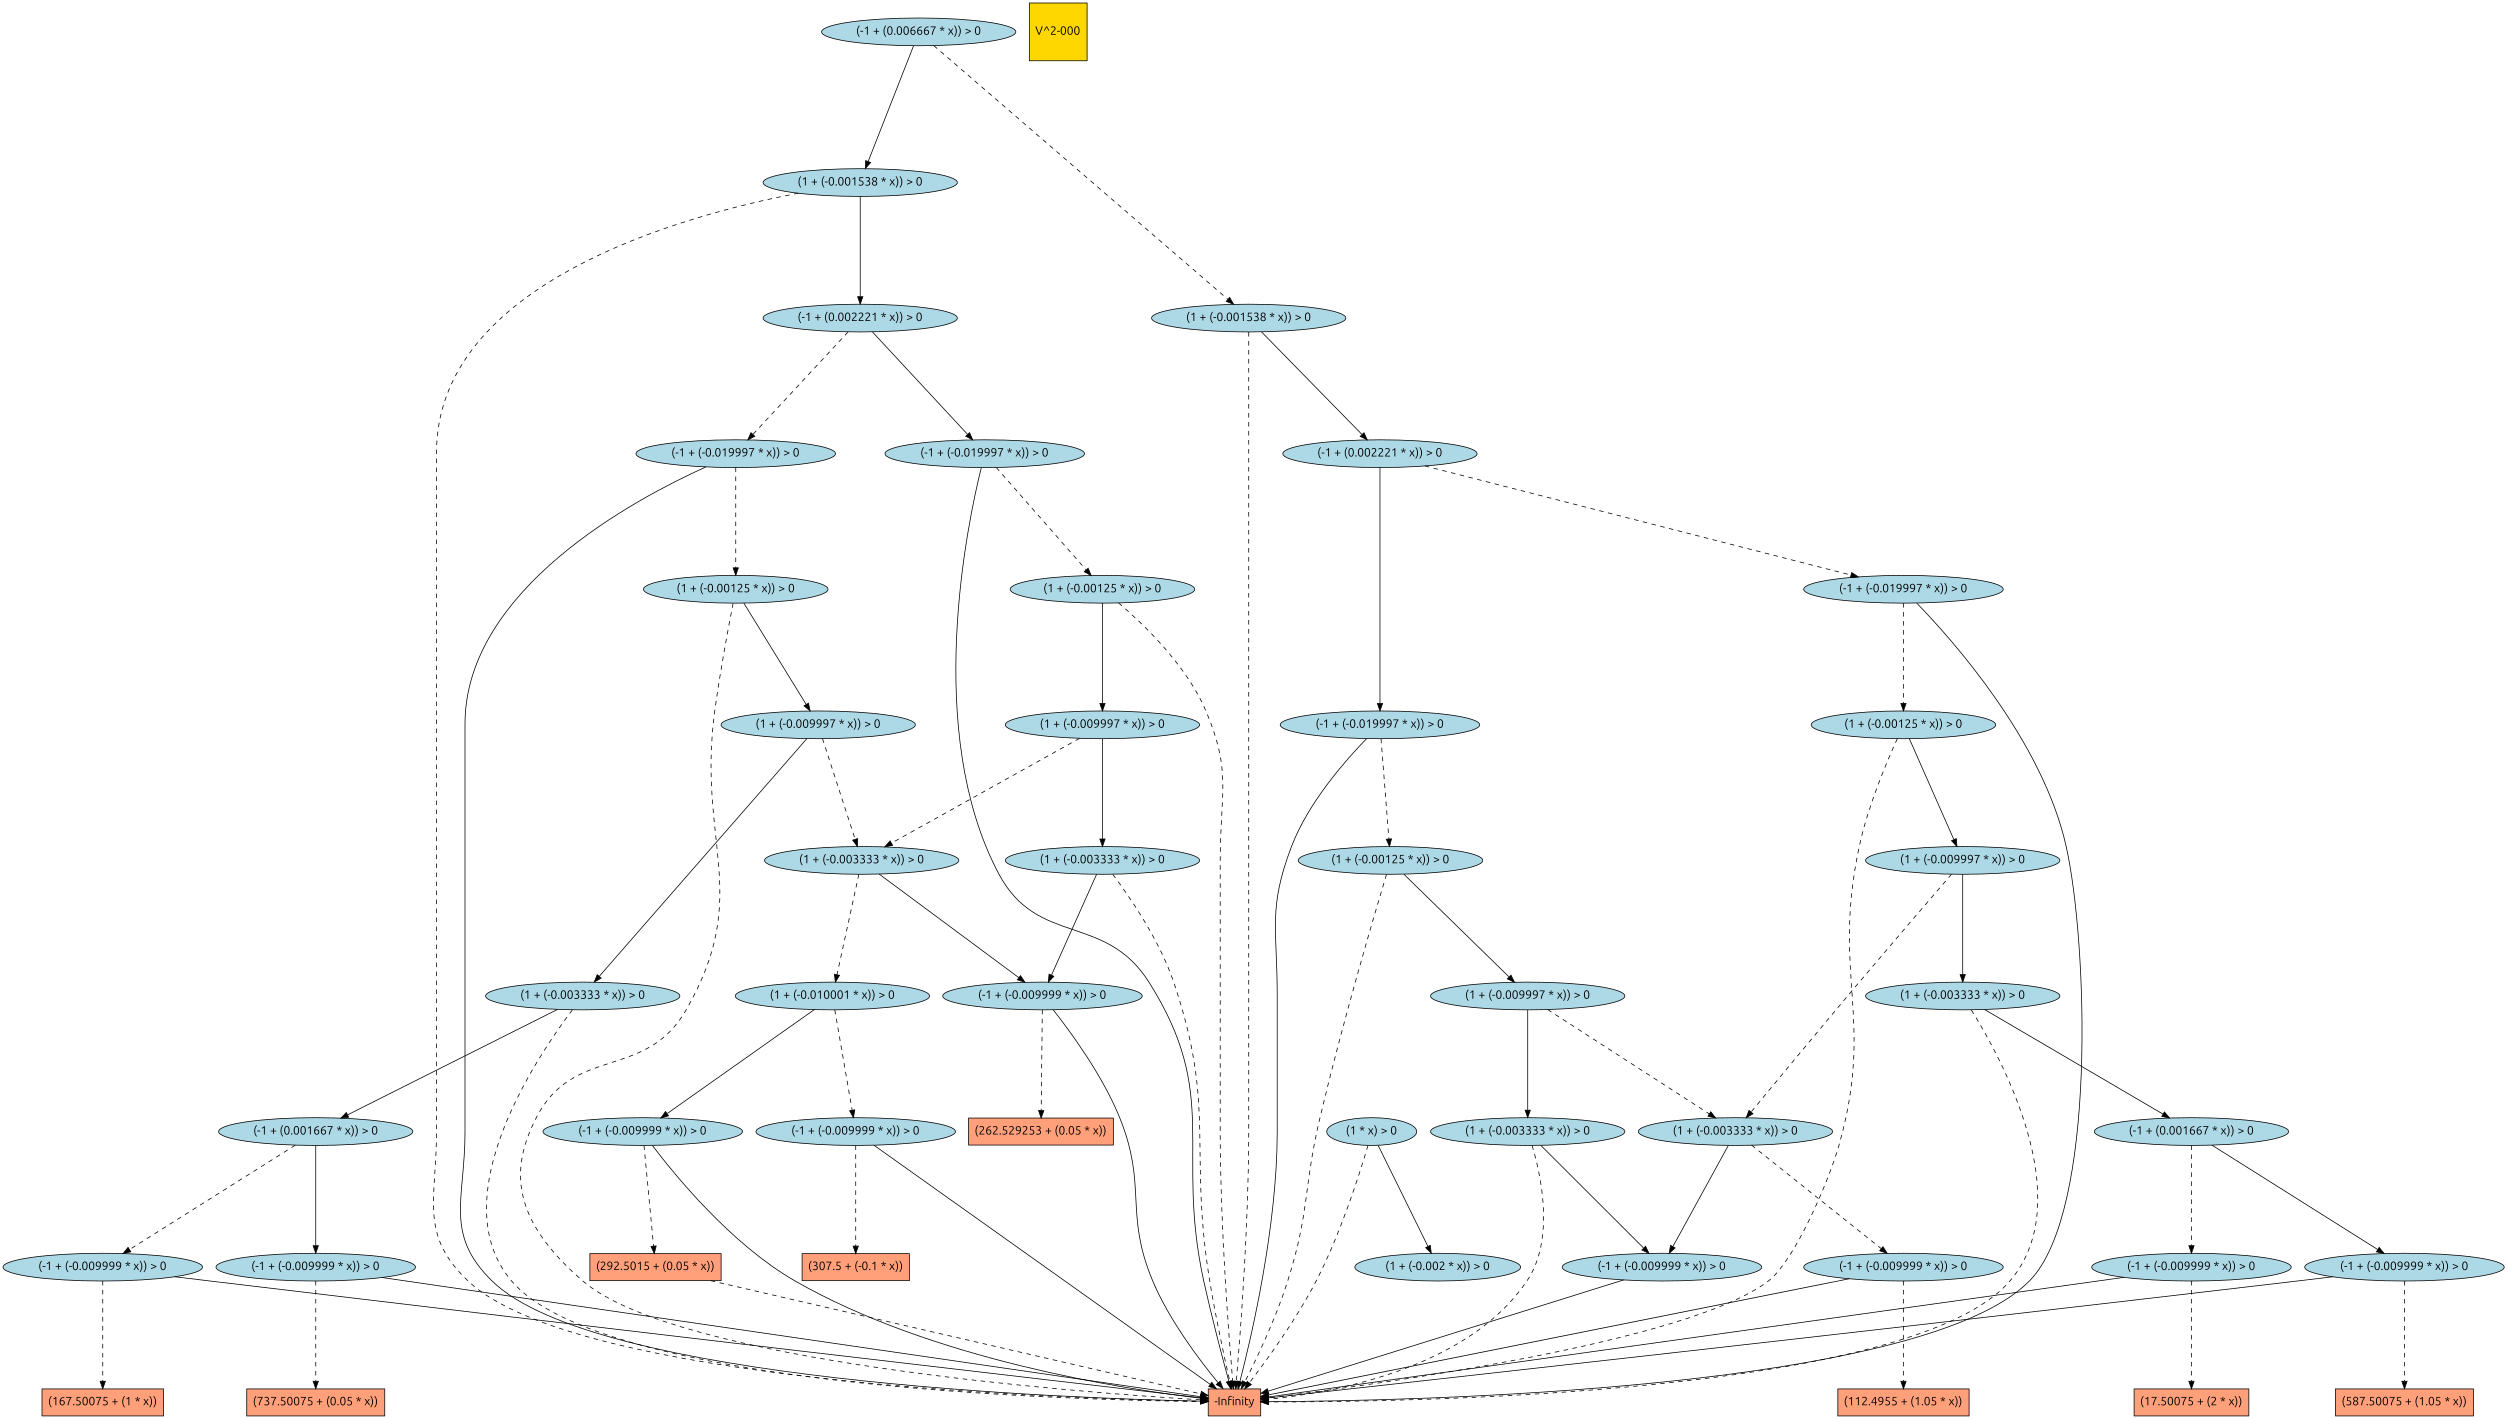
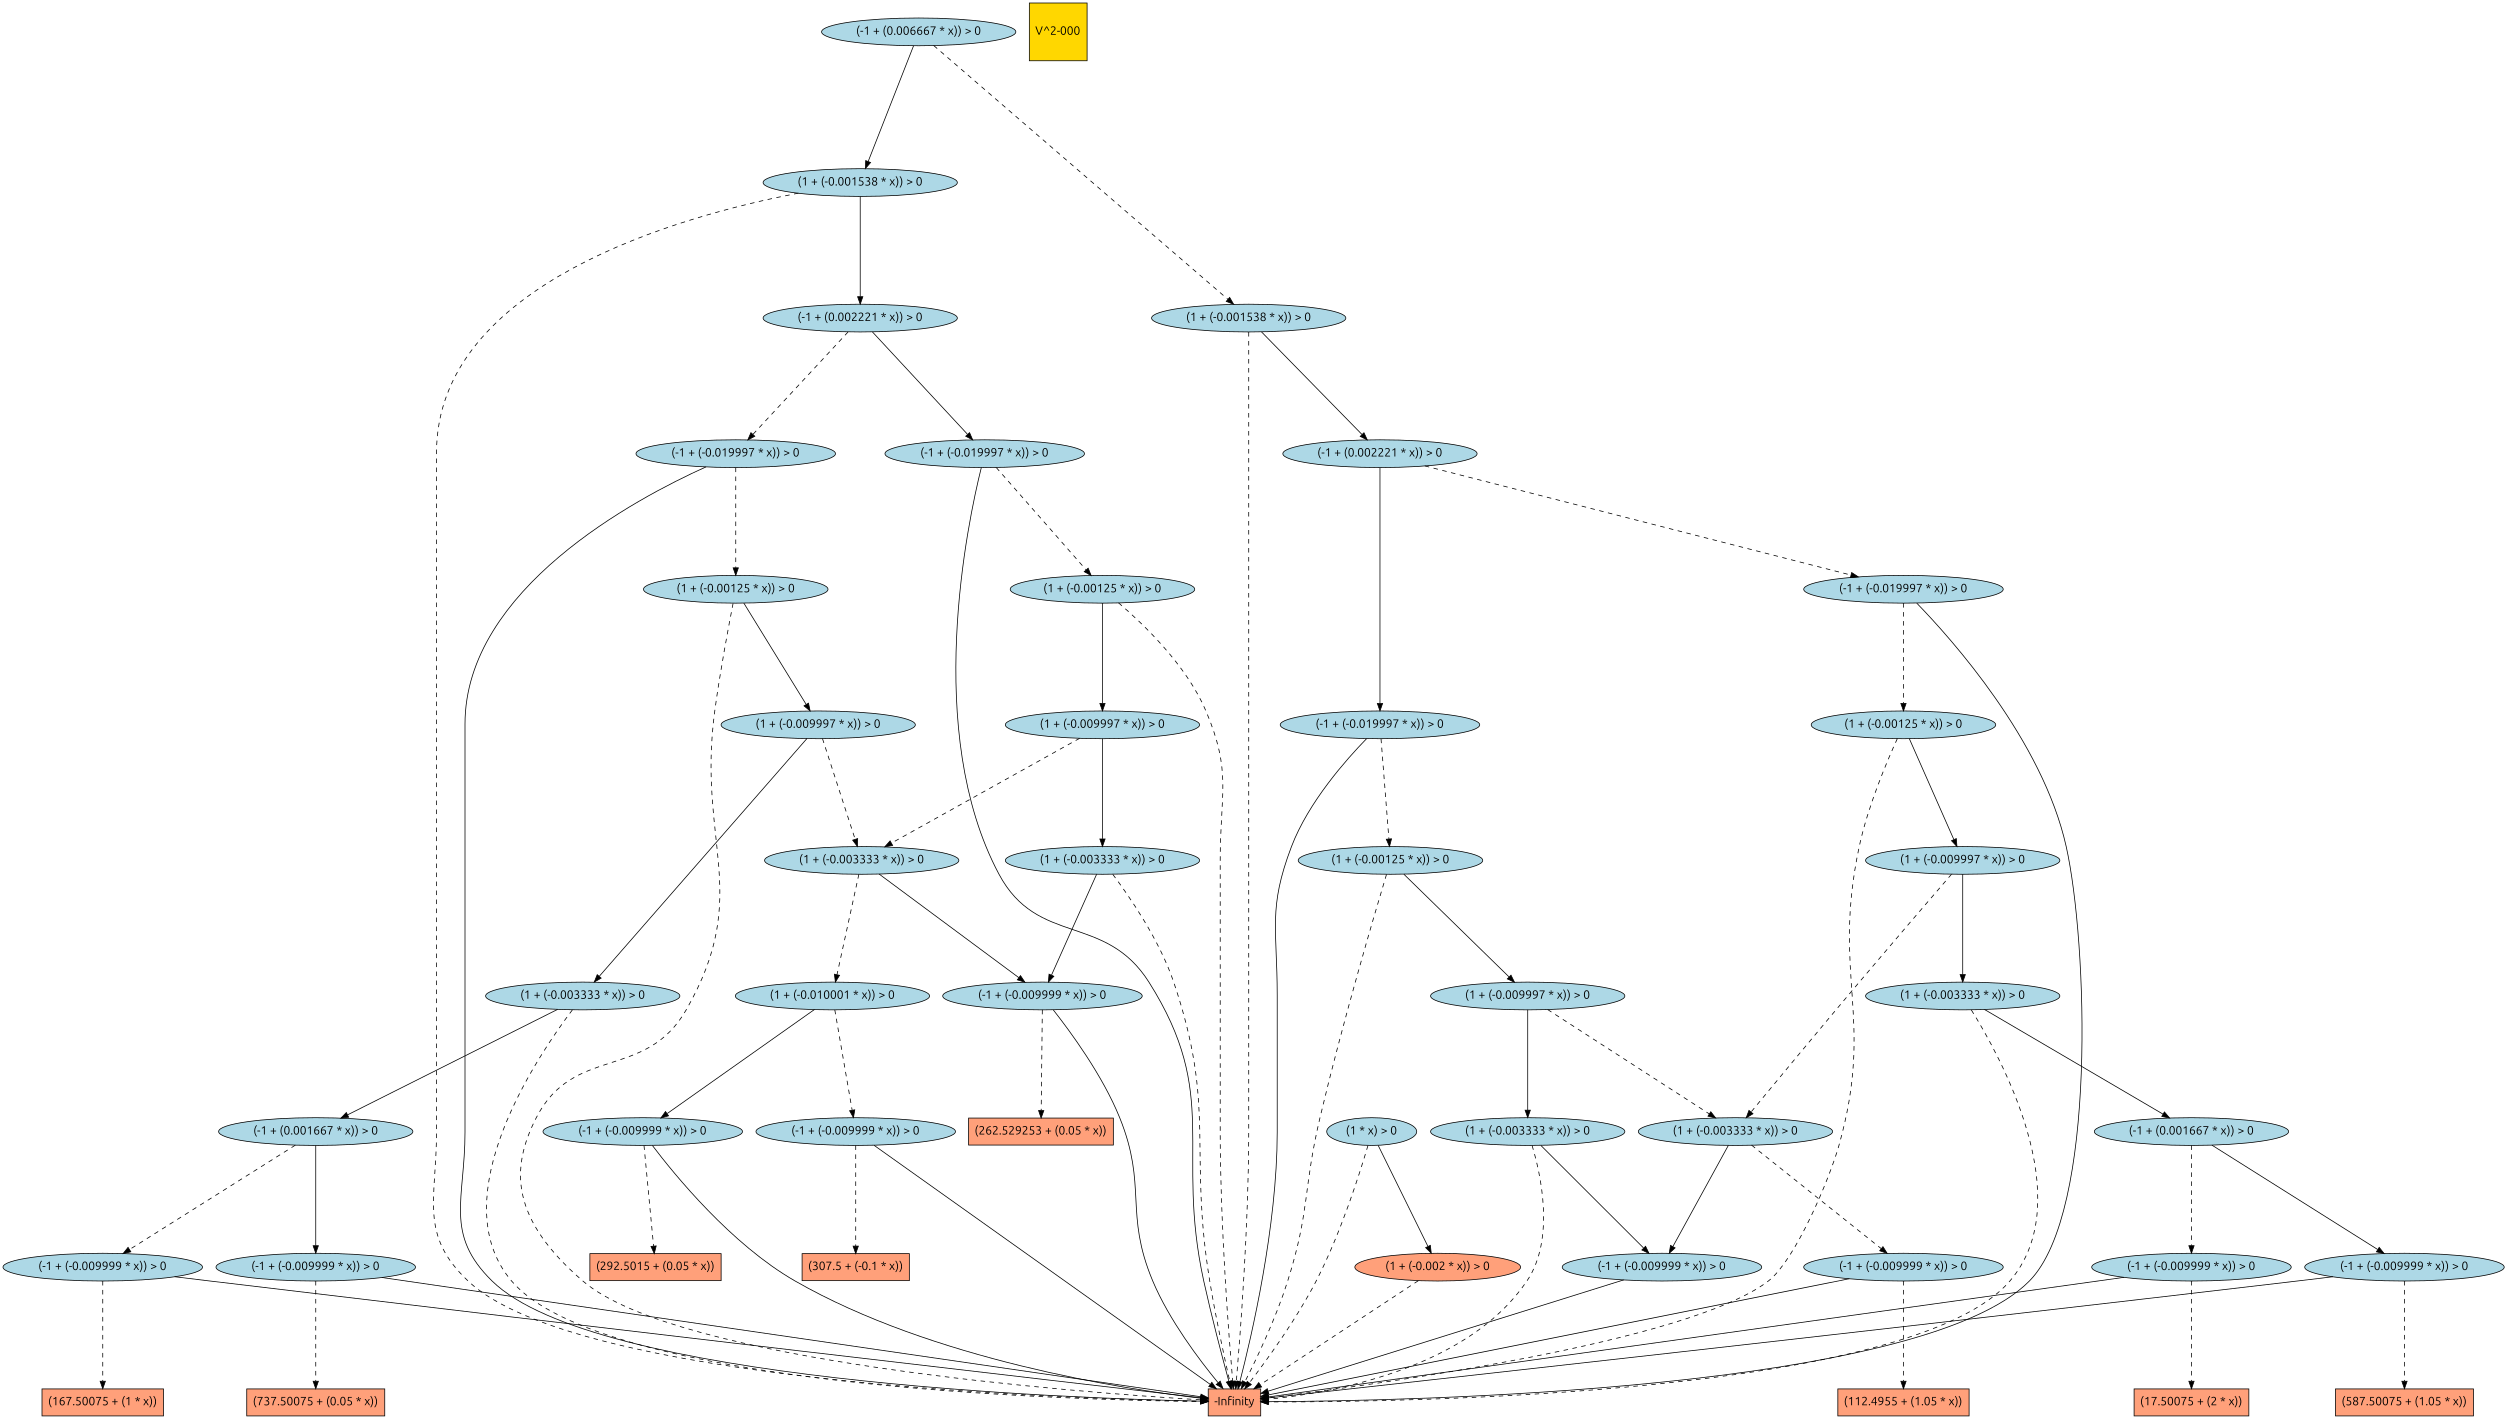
  digraph {
    fontname=Ubuntu
    fontsize=16
    ranksep=2.00
    node [color=black fillcolor=lightblue fontname=Ubuntu fontsize=16 shape=ellipse style=filled]
    edge [color=black fontname=Ubuntu style=dashed]
    n1 [label="(-1 + (-0.009999 * x)) > 0"]
    n2 [fillcolor=lightsalmon label="(262.529253 + (0.05 * x))" shape=box]
    n3 [fillcolor=lightsalmon label="-Infinity" shape=box]
    n4 [label="(-1 + (-0.019997 * x)) > 0"]
    n5 [label="(1 + (-0.00125 * x)) > 0"]
    n6 [label="(1 + (-0.009997 * x)) > 0"]
    n7 [label="(-1 + (-0.009999 * x)) > 0"]
    n8 [fillcolor=lightsalmon label="(167.50075 + (1 * x))" shape=box]
    n9 [label="(1 + (-0.010001 * x)) > 0"]
    n10 [label="(-1 + (-0.009999 * x)) > 0"]
    n11 [label="(-1 + (-0.009999 * x)) > 0"]
    n12 [fillcolor=lightsalmon label="(292.5015 + (0.05 * x))" shape=box]
    n13 [fillcolor=lightsalmon label="(307.5 + (-0.1 * x))" shape=box]
    n14 [label="(1 + (-0.003333 * x)) > 0"]
    n15 [label="(1 + (-0.003333 * x)) > 0"]
    n16 [label="(1 + (-0.003333 * x)) > 0"]
    n17 [label="(-1 + (0.001667 * x)) > 0"]
    n18 [label="(-1 + (-0.009999 * x)) > 0"]
    n19 [label="(-1 + (-0.009999 * x)) > 0"]
    n20 [label="(-1 + (-0.009999 * x)) > 0"]
    n21 [label="(-1 + (-0.009999 * x)) > 0"]
    n22 [fillcolor=lightsalmon label="(587.50075 + (1.05 * x))" shape=box]
    n23 [fillcolor=lightsalmon label="(17.50075 + (2 * x))" shape=box]
    n24 [fillcolor=lightsalmon label="(112.4955 + (1.05 * x))" shape=box]
    n25 [fillcolor=lightsalmon label="(737.50075 + (0.05 * x))" shape=box]
    n26 [label="(-1 + (0.002221 * x)) > 0"]
    n27 [label="(-1 + (-0.019997 * x)) > 0"]
    n28 [label="(-1 + (-0.019997 * x)) > 0"]
    n29 [label="(1 + (-0.00125 * x)) > 0"]
    n30 [label="(1 + (-0.00125 * x)) > 0"]
    n31 [label="(1 + (-0.009997 * x)) > 0"]
    n32 [label="(-1 + (0.006667 * x)) > 0"]
    n33 [label="(1 + (-0.001538 * x)) > 0"]
    n34 [label="(1 + (-0.001538 * x)) > 0"]
    n35 [label="(-1 + (0.002221 * x)) > 0"]
    n36 [label="(1 + (-0.003333 * x)) > 0"]
    n37 [label="(1 * x) > 0"]
-   n38 [label="(1 + (-0.002 * x)) > 0"]
+   n38 [fillcolor=lightsalmon label="(1 + (-0.002 * x)) > 0"]
    n39 [label="(1 + (-0.003333 * x)) > 0"]
    n40 [label="(-1 + (-0.019997 * x)) > 0"]
    n41 [label="(-1 + (0.001667 * x)) > 0"]
    n42 [label="(-1 + (-0.009999 * x)) > 0"]
    n43 [label="(1 + (-0.00125 * x)) > 0"]
    n44 [label="(1 + (-0.009997 * x)) > 0"]
    n45 [label="(1 + (-0.003333 * x)) > 0"]
    n46 [label="(1 + (-0.009997 * x)) > 0"]
    n47 [fillcolor=gold1 label="V^2-000" shape=square]
    n1 -> n2
    n1 -> n3 [style=solid]
    n4 -> n3 [style=solid]
    n4 -> n5
    n5 -> n3
    n5 -> n6 [style=solid]
    n6 -> n14 [style=solid]
    n6 -> n15
    n7 -> n3 [style=solid]
    n7 -> n8
    n9 -> n10 [style=solid]
    n9 -> n11
    n10 -> n3 [style=solid]
    n10 -> n12
    n11 -> n3 [style=solid]
    n11 -> n13
    n14 -> n3
    n14 -> n17 [style=solid]
    n15 -> n18 [style=solid]
    n15 -> n19
    n16 -> n1 [style=solid]
    n16 -> n3
    n17 -> n20 [style=solid]
    n17 -> n21
    n18 -> n3 [style=solid]
    n19 -> n3 [style=solid]
    n19 -> n24
    n20 -> n3 [style=solid]
    n20 -> n22
    n21 -> n3 [style=solid]
    n21 -> n23
    n26 -> n27 [style=solid]
    n26 -> n28
    n27 -> n3 [style=solid]
    n27 -> n29
    n28 -> n3 [style=solid]
    n28 -> n30
    n29 -> n3
    n29 -> n31 [style=solid]
    n30 -> n3
    n30 -> n46 [style=solid]
    n31 -> n16 [style=solid]
    n31 -> n36
    n32 -> n33 [style=solid]
    n32 -> n34
    n33 -> n3
    n33 -> n26 [style=solid]
    n34 -> n3
    n34 -> n35 [style=solid]
    n35 -> n4
    n35 -> n40 [style=solid]
    n36 -> n1 [style=solid]
    n36 -> n9
    n37 -> n3
    n37 -> n38 [style=solid]
-   n12 -> n3
+   n38 -> n3
    n39 -> n3
    n39 -> n18 [style=solid]
    n40 -> n3 [style=solid]
    n40 -> n43
    n41 -> n7
    n41 -> n42 [style=solid]
    n42 -> n3 [style=solid]
    n42 -> n25
    n43 -> n3
    n43 -> n44 [style=solid]
    n44 -> n15
    n44 -> n39 [style=solid]
    n45 -> n3
    n45 -> n41 [style=solid]
    n46 -> n36
    n46 -> n45 [style=solid]
  }
